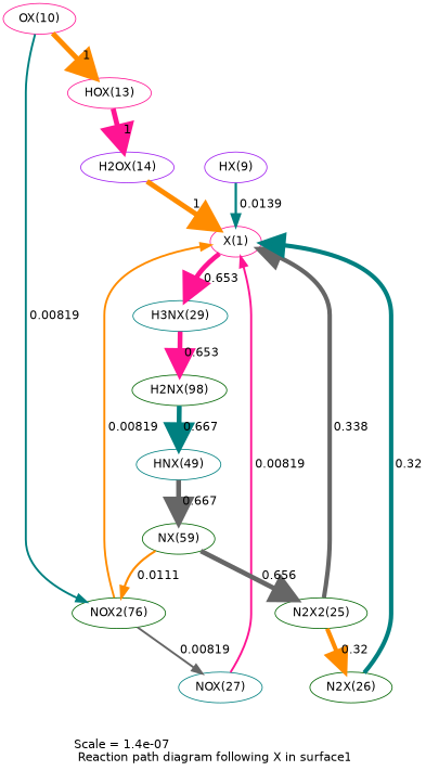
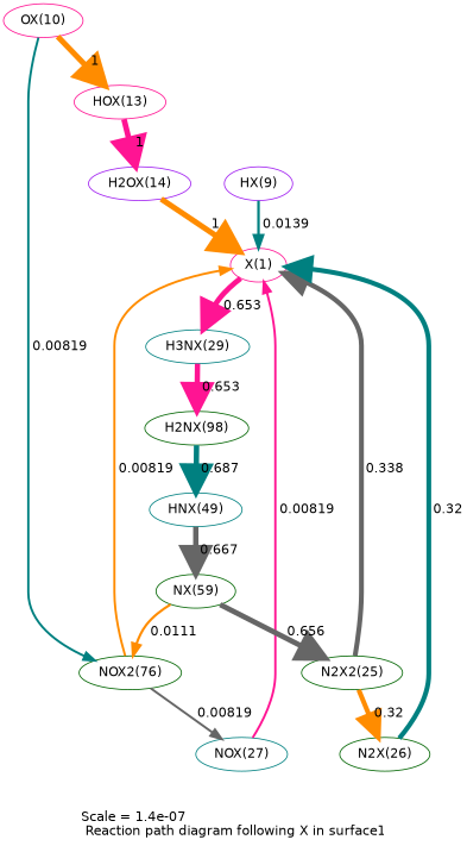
  digraph {
    fontname=Helvetica
    label="Scale = 1.4e-07\l Reaction path diagram following X in surface1"
    node [color=darkgreen fontname=Helvetica]
    edge [arrowsize=1.19 color=darkorange fontname=Helvetica penwidth=2.37]
    n1 [color=deeppink label="X(1)"]
    n2 [color=teal label="H3NX(29)"]
    n3 [label="H2NX(98)"]
    n4 [color=teal label="HNX(49)"]
    n5 [color=purple label="HX(9)"]
    n6 [color=purple label="H2OX(14)"]
    n7 [label="NOX2(76)"]
    n8 [color=teal label="NOX(27)"]
    n9 [label="N2X2(25)"]
    n10 [label="N2X(26)"]
    n11 [label="NX(59)"]
    n12 [color=deeppink label="OX(10)"]
    n13 [color=deeppink label="HOX(13)"]
    n1 -> n2 [arrowsize=2.84 color=deeppink label=" 0.653" penwidth=5.68]
    n2 -> n3 [arrowsize=2.84 color=deeppink label=" 0.653" penwidth=5.68]
-   n3 -> n4 [arrowsize=2.85 color=teal label=" 0.667" penwidth=5.69]
+   n3 -> n4 [arrowsize=2.85 color=teal label=" 0.687" penwidth=5.69]
    n4 -> n11 [arrowsize=2.85 color=gray40 label=" 0.667" penwidth=5.69]
    n5 -> n1 [arrowsize=1.39 color=teal label=" 0.0139" penwidth=2.77]
    n6 -> n1 [arrowsize=3 label=" 1" penwidth=6]
    n7 -> n1 [label=" 0.00819"]
    n7 -> n8 [color=gray40 label=" 0.00819"]
    n8 -> n1 [color=deeppink label=" 0.00819"]
    n9 -> n1 [arrowsize=2.59 color=gray40 label=" 0.338" penwidth=5.18]
    n9 -> n10 [arrowsize=2.57 label=" 0.32" penwidth=5.14]
    n10 -> n1 [arrowsize=2.57 color=teal label=" 0.32" penwidth=5.14]
    n11 -> n7 [arrowsize=1.3 label=" 0.0111" penwidth=2.6]
    n11 -> n9 [arrowsize=2.84 color=gray40 label=" 0.656" penwidth=5.68]
    n12 -> n7 [color=teal label=" 0.00819"]
    n12 -> n13 [arrowsize=3 label=" 1" penwidth=6]
    n13 -> n6 [arrowsize=3 color=deeppink label=" 1" penwidth=6]
  }
